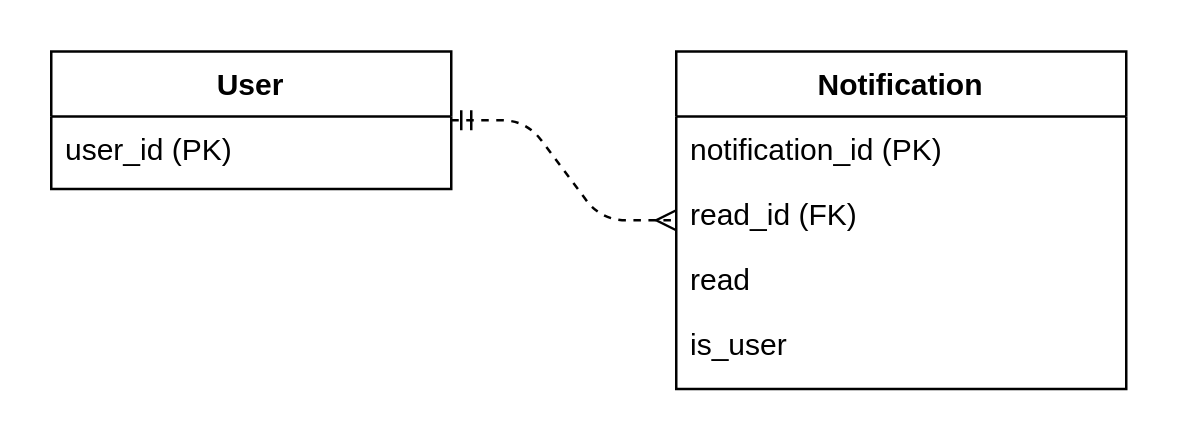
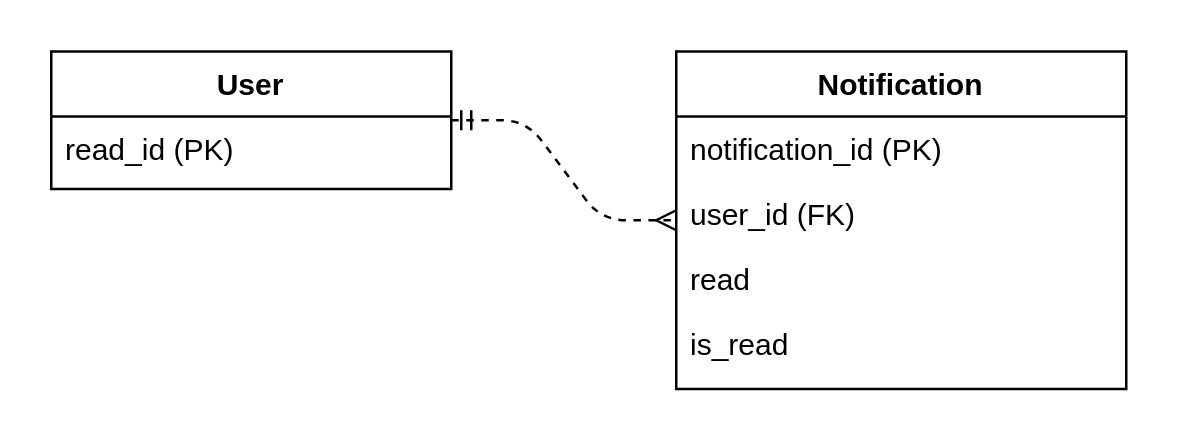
  <mxCell id="0" />
  <mxCell id="1" parent="0" />
  <mxCell id="2" value="Notification" style="swimlane;fontStyle=1;align=center;verticalAlign=top;childLayout=stackLayout;horizontal=1;startSize=26;horizontalStack=0;resizeParent=1;resizeParentMax=0;resizeLast=0;collapsible=0;marginBottom=0;" vertex="1" parent="1"><mxGeometry x="270" y="20" width="180" height="135" as="geometry" /></mxCell>
  <mxCell id="3" value="notification_id (PK)" style="text;align=left;verticalAlign=middle;spacingLeft=4;spacingRight=4;overflow=hidden;portConstraint=eastwest;rotatable=0;" vertex="1" parent="2"><mxGeometry y="26" width="180" height="26" as="geometry" /></mxCell>
- <mxCell id="4" value="read_id (FK)" style="text;align=left;verticalAlign=middle;spacingLeft=4;spacingRight=4;overflow=hidden;portConstraint=eastwest;rotatable=0;" vertex="1" parent="2"><mxGeometry y="52" width="180" height="26" as="geometry" /></mxCell>
+ <mxCell id="4" value="user_id (FK)" style="text;align=left;verticalAlign=middle;spacingLeft=4;spacingRight=4;overflow=hidden;portConstraint=eastwest;rotatable=0;" vertex="1" parent="2"><mxGeometry y="52" width="180" height="26" as="geometry" /></mxCell>
  <mxCell id="5" value="read" style="text;align=left;verticalAlign=middle;spacingLeft=4;spacingRight=4;overflow=hidden;portConstraint=eastwest;rotatable=0;" vertex="1" parent="2"><mxGeometry y="78" width="180" height="26" as="geometry" /></mxCell>
- <mxCell id="6" value="is_user" style="text;align=left;verticalAlign=middle;spacingLeft=4;spacingRight=4;overflow=hidden;portConstraint=eastwest;rotatable=0;" vertex="1" parent="2"><mxGeometry y="104" width="180" height="26" as="geometry" /></mxCell>
+ <mxCell id="6" value="is_read" style="text;align=left;verticalAlign=middle;spacingLeft=4;spacingRight=4;overflow=hidden;portConstraint=eastwest;rotatable=0;" vertex="1" parent="2"><mxGeometry y="104" width="180" height="26" as="geometry" /></mxCell>
  <mxCell id="7" value="User" style="swimlane;fontStyle=1;align=center;verticalAlign=top;childLayout=stackLayout;horizontal=1;startSize=26;horizontalStack=0;resizeParent=1;resizeParentMax=0;resizeLast=0;collapsible=0;marginBottom=0;" vertex="1" parent="1"><mxGeometry x="20" y="20" width="160" height="55" as="geometry" /></mxCell>
- <mxCell id="8" value="user_id (PK)" style="text;align=left;verticalAlign=middle;spacingLeft=4;spacingRight=4;overflow=hidden;portConstraint=eastwest;rotatable=0;" vertex="1" parent="7"><mxGeometry y="26" width="160" height="26" as="geometry" /></mxCell>
+ <mxCell id="8" value="read_id (PK)" style="text;align=left;verticalAlign=middle;spacingLeft=4;spacingRight=4;overflow=hidden;portConstraint=eastwest;rotatable=0;" vertex="1" parent="7"><mxGeometry y="26" width="160" height="26" as="geometry" /></mxCell>
  <mxCell id="9" value="" style="edgeStyle=entityRelationEdgeStyle;endArrow=ERmany;startArrow=ERmandOne;endFill=1;startFill=0;dashed=1;" edge="1" parent="1" source="7" target="2"><mxGeometry width="100" height="100" relative="1" as="geometry"><mxPoint x="180" y="87" as="sourcePoint" /><mxPoint x="270" y="87" as="targetPoint" /></mxGeometry></mxCell>
